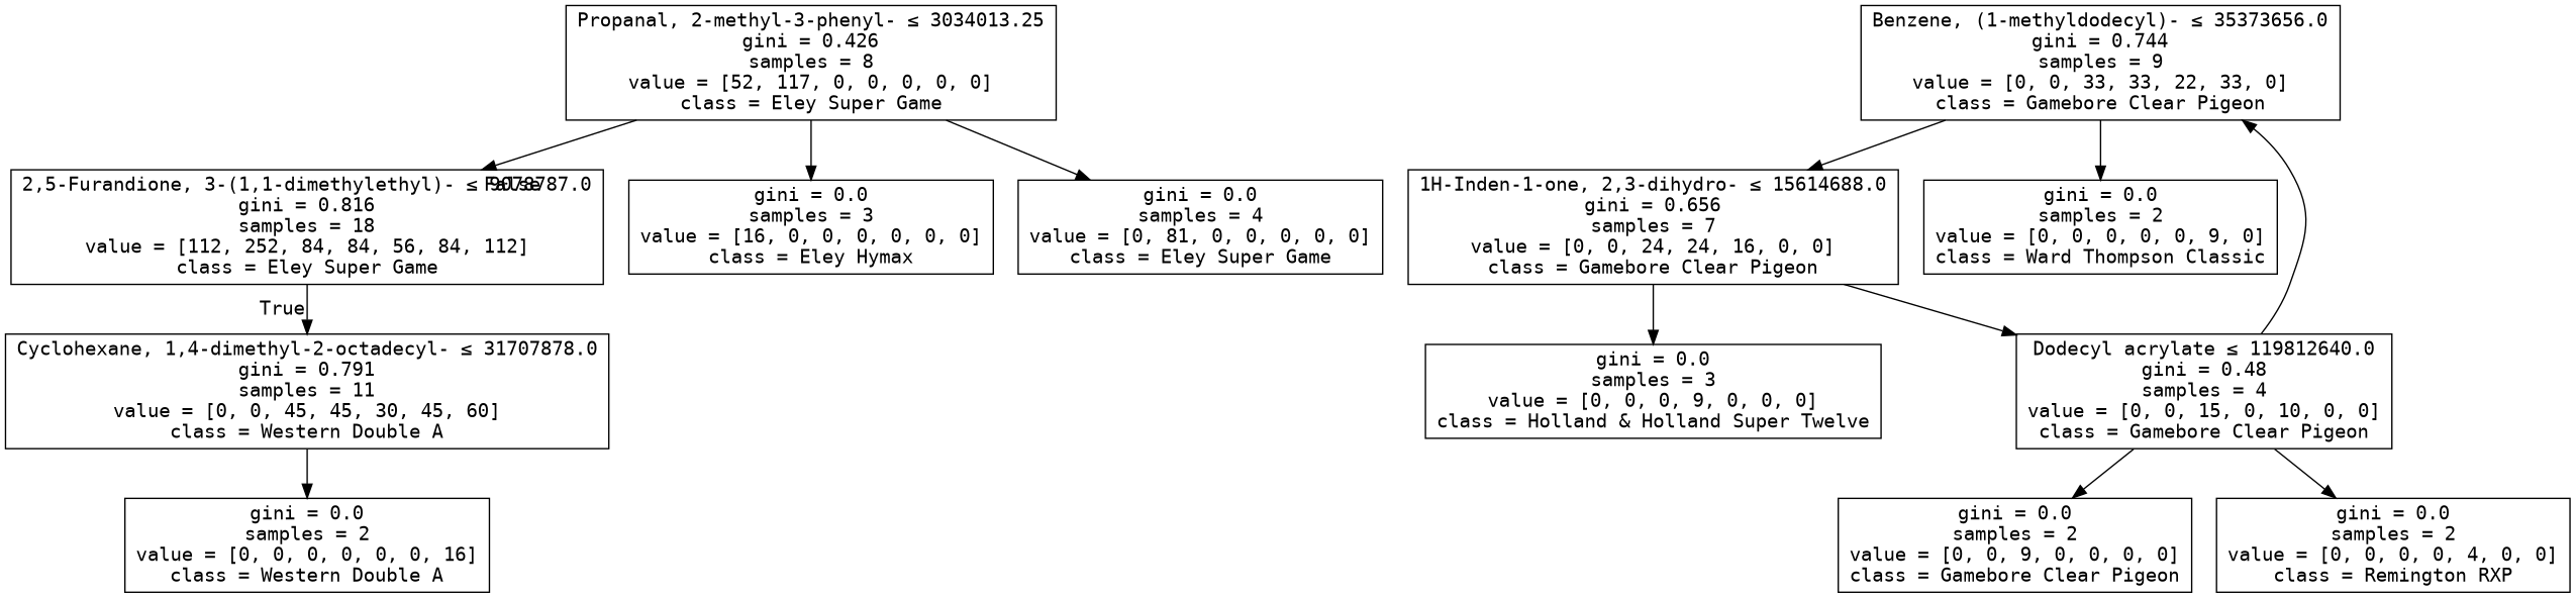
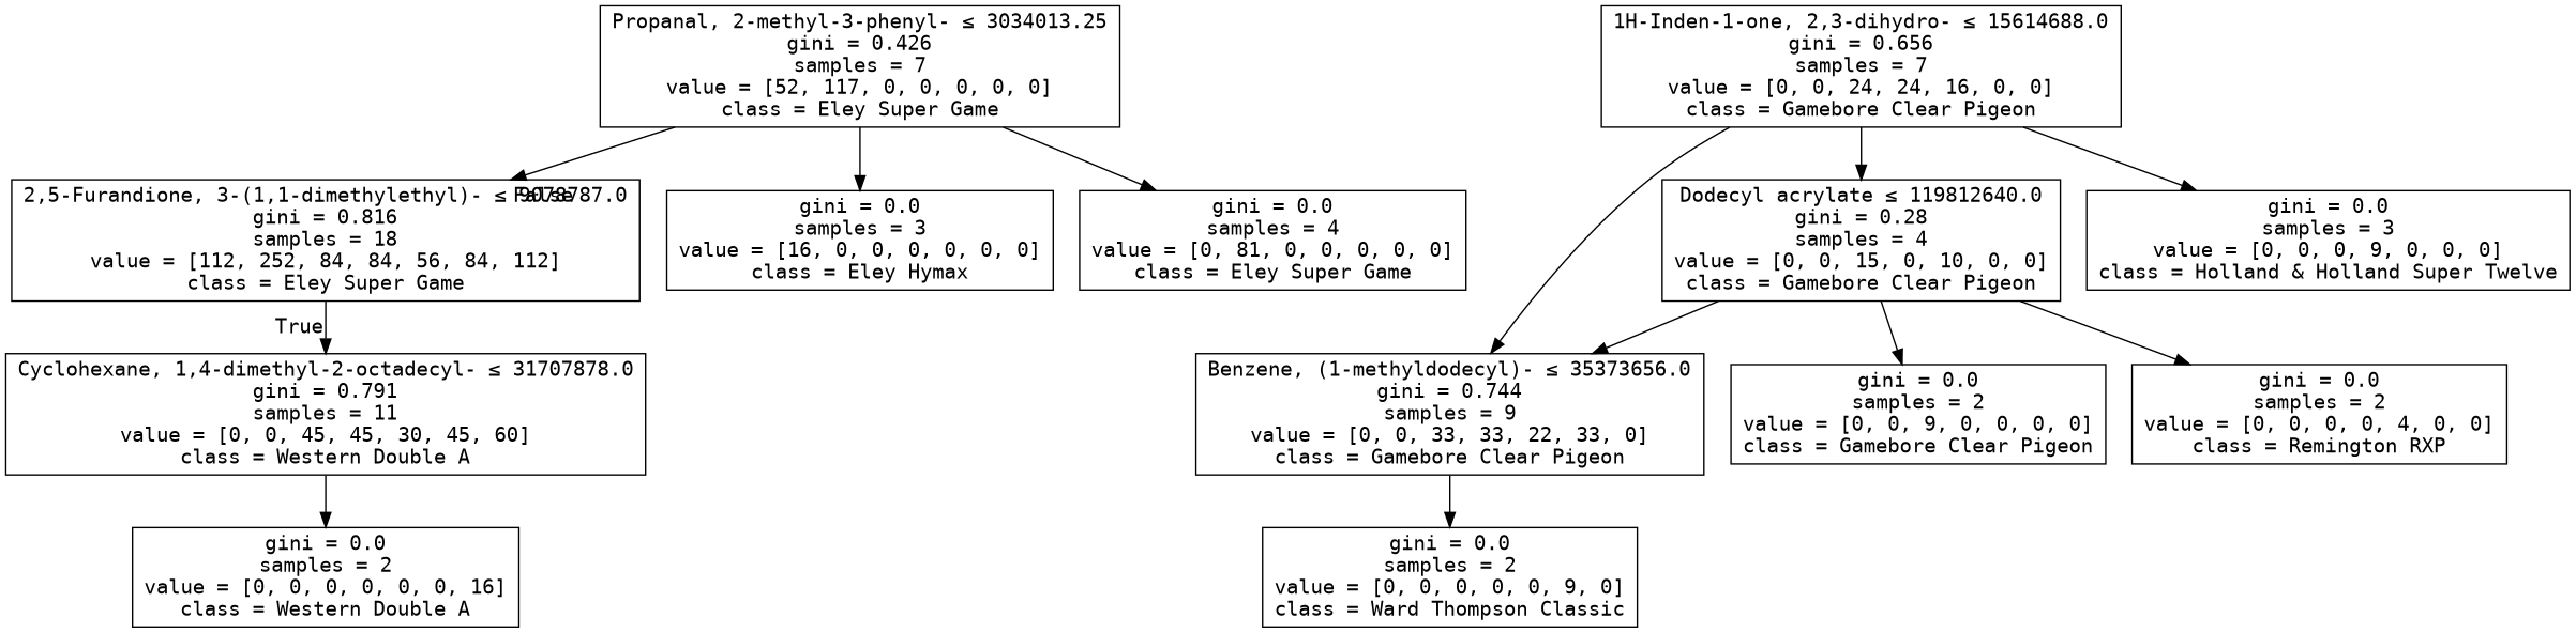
  digraph {
    fontname="DejaVu Sans Mono"
    node [fontname="DejaVu Sans Mono" shape=box]
    edge [fontname="DejaVu Sans Mono"]
    n1 [label=<2,5-Furandione, 3-(1,1-dimethylethyl)- &le; 9078787.0<br/>gini = 0.816<br/>samples = 18<br/>value = [112, 252, 84, 84, 56, 84, 112]<br/>class = Eley Super Game>]
    n2 [label=<Cyclohexane, 1,4-dimethyl-2-octadecyl- &le; 31707878.0<br/>gini = 0.791<br/>samples = 11<br/>value = [0, 0, 45, 45, 30, 45, 60]<br/>class = Western Double A>]
    n3 [label=<gini = 0.0<br/>samples = 2<br/>value = [0, 0, 0, 0, 0, 0, 16]<br/>class = Western Double A>]
-   n4 [label=<Propanal, 2-methyl-3-phenyl- &le; 3034013.25<br/>gini = 0.426<br/>samples = 8<br/>value = [52, 117, 0, 0, 0, 0, 0]<br/>class = Eley Super Game>]
+   n4 [label=<Propanal, 2-methyl-3-phenyl- &le; 3034013.25<br/>gini = 0.426<br/>samples = 7<br/>value = [52, 117, 0, 0, 0, 0, 0]<br/>class = Eley Super Game>]
    n5 [label=<gini = 0.0<br/>samples = 3<br/>value = [16, 0, 0, 0, 0, 0, 0]<br/>class = Eley Hymax>]
    n6 [label=<gini = 0.0<br/>samples = 4<br/>value = [0, 81, 0, 0, 0, 0, 0]<br/>class = Eley Super Game>]
    n7 [label=<Benzene, (1-methyldodecyl)- &le; 35373656.0<br/>gini = 0.744<br/>samples = 9<br/>value = [0, 0, 33, 33, 22, 33, 0]<br/>class = Gamebore Clear Pigeon>]
    n8 [label=<1H-Inden-1-one, 2,3-dihydro- &le; 15614688.0<br/>gini = 0.656<br/>samples = 7<br/>value = [0, 0, 24, 24, 16, 0, 0]<br/>class = Gamebore Clear Pigeon>]
    n9 [label=<gini = 0.0<br/>samples = 2<br/>value = [0, 0, 0, 0, 0, 9, 0]<br/>class = Ward Thompson Classic>]
-   n10 [label=<Dodecyl acrylate &le; 119812640.0<br/>gini = 0.48<br/>samples = 4<br/>value = [0, 0, 15, 0, 10, 0, 0]<br/>class = Gamebore Clear Pigeon>]
+   n10 [label=<Dodecyl acrylate &le; 119812640.0<br/>gini = 0.28<br/>samples = 4<br/>value = [0, 0, 15, 0, 10, 0, 0]<br/>class = Gamebore Clear Pigeon>]
    n11 [label=<gini = 0.0<br/>samples = 3<br/>value = [0, 0, 0, 9, 0, 0, 0]<br/>class = Holland &amp; Holland Super Twelve>]
    n12 [label=<gini = 0.0<br/>samples = 2<br/>value = [0, 0, 9, 0, 0, 0, 0]<br/>class = Gamebore Clear Pigeon>]
    n13 [label=<gini = 0.0<br/>samples = 2<br/>value = [0, 0, 0, 0, 4, 0, 0]<br/>class = Remington RXP>]
    n1 -> n2 [headlabel=True labelangle=45 labeldistance=2.5]
    n2 -> n3
    n4 -> n1 [headlabel=False labelangle=-45 labeldistance=2.5]
    n4 -> n5
    n4 -> n6
-   n7 -> n8
+   n8 -> n7
    n7 -> n9
    n8 -> n10
    n8 -> n11
    n10 -> n7
    n10 -> n12
    n10 -> n13
  }
